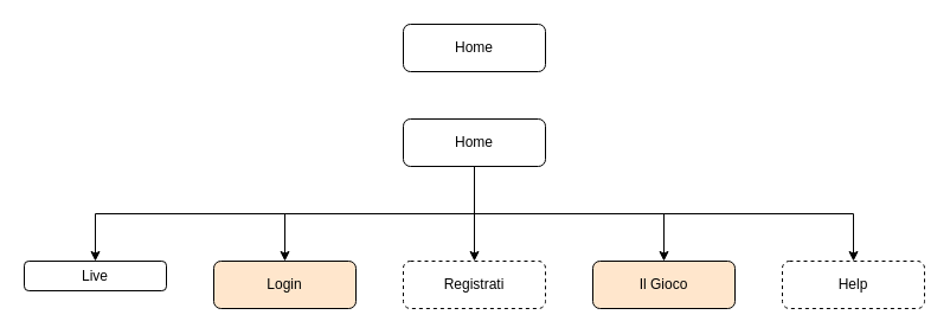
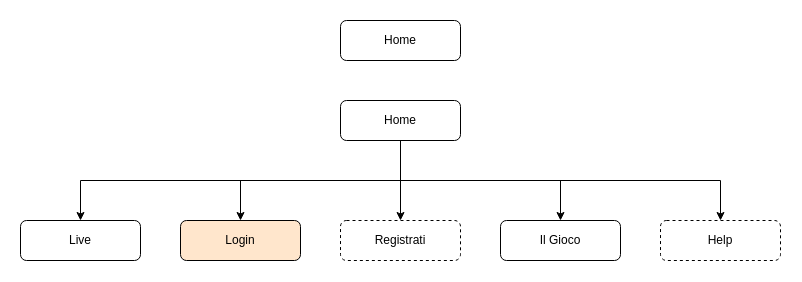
  <mxCell id="0" />
  <mxCell id="1" parent="0" />
  <mxCell id="2" value="Home" style="rounded=1;whiteSpace=wrap;html=1;" vertex="1" parent="1"><mxGeometry x="340" width="120" height="40" as="geometry" y="20" /></mxCell>
  <mxCell id="3" value="Login" style="rounded=1;whiteSpace=wrap;html=1;fillColor=#ffe6cc;" vertex="1" parent="1"><mxGeometry x="180" y="220" width="120" height="40" as="geometry" /></mxCell>
  <mxCell id="4" style="edgeStyle=orthogonalEdgeStyle;rounded=0;orthogonalLoop=1;jettySize=auto;html=1;exitX=0.5;exitY=1;exitDx=0;exitDy=0;entryX=0.5;entryY=0;entryDx=0;entryDy=0;" edge="1" parent="1" source="9" target="13"><mxGeometry relative="1" as="geometry" /></mxCell>
  <mxCell id="5" style="edgeStyle=orthogonalEdgeStyle;rounded=0;orthogonalLoop=1;jettySize=auto;html=1;exitX=0.5;exitY=1;exitDx=0;exitDy=0;entryX=0.5;entryY=0;entryDx=0;entryDy=0;" edge="1" parent="1" source="9" target="3"><mxGeometry relative="1" as="geometry" /></mxCell>
  <mxCell id="6" style="edgeStyle=orthogonalEdgeStyle;rounded=0;orthogonalLoop=1;jettySize=auto;html=1;exitX=0.5;exitY=1;exitDx=0;exitDy=0;entryX=0.5;entryY=0;entryDx=0;entryDy=0;" edge="1" parent="1" source="9" target="11"><mxGeometry relative="1" as="geometry" /></mxCell>
  <mxCell id="7" style="edgeStyle=orthogonalEdgeStyle;rounded=0;orthogonalLoop=1;jettySize=auto;html=1;exitX=0.5;exitY=1;exitDx=0;exitDy=0;entryX=0.5;entryY=0;entryDx=0;entryDy=0;" edge="1" parent="1" source="9" target="10"><mxGeometry relative="1" as="geometry" /></mxCell>
  <mxCell id="8" style="edgeStyle=orthogonalEdgeStyle;rounded=0;orthogonalLoop=1;jettySize=auto;html=1;exitX=0.5;exitY=1;exitDx=0;exitDy=0;entryX=0.5;entryY=0;entryDx=0;entryDy=0;" edge="1" parent="1" source="9" target="12"><mxGeometry relative="1" as="geometry" /></mxCell>
  <mxCell id="9" value="Home" style="rounded=1;whiteSpace=wrap;html=1;" vertex="1" parent="1"><mxGeometry x="340" y="100" width="120" height="40" as="geometry" /></mxCell>
- <mxCell id="10" value="Il Gioco" style="rounded=1;whiteSpace=wrap;html=1;fillColor=#ffe6cc;" vertex="1" parent="1"><mxGeometry x="500" y="220" width="120" height="40" as="geometry" /></mxCell>
+ <mxCell id="10" value="Il Gioco" style="rounded=1;whiteSpace=wrap;html=1;" vertex="1" parent="1"><mxGeometry x="500" y="220" width="120" height="40" as="geometry" /></mxCell>
  <mxCell id="11" value="Registrati" style="rounded=1;whiteSpace=wrap;html=1;dashed=1;" vertex="1" parent="1"><mxGeometry x="340" y="220" width="120" height="40" as="geometry" /></mxCell>
  <mxCell id="12" value="Help" style="rounded=1;whiteSpace=wrap;html=1;dashed=1;" vertex="1" parent="1"><mxGeometry x="660" y="220" width="120" height="40" as="geometry" /></mxCell>
- <mxCell id="13" value="Live" style="rounded=1;whiteSpace=wrap;html=1;" vertex="1" parent="1"><mxGeometry x="20" y="220" width="120" height="25" as="geometry" /></mxCell>
+ <mxCell id="13" value="Live" style="rounded=1;whiteSpace=wrap;html=1;" vertex="1" parent="1"><mxGeometry y="220" width="120" height="40" as="geometry" x="20" /></mxCell>
